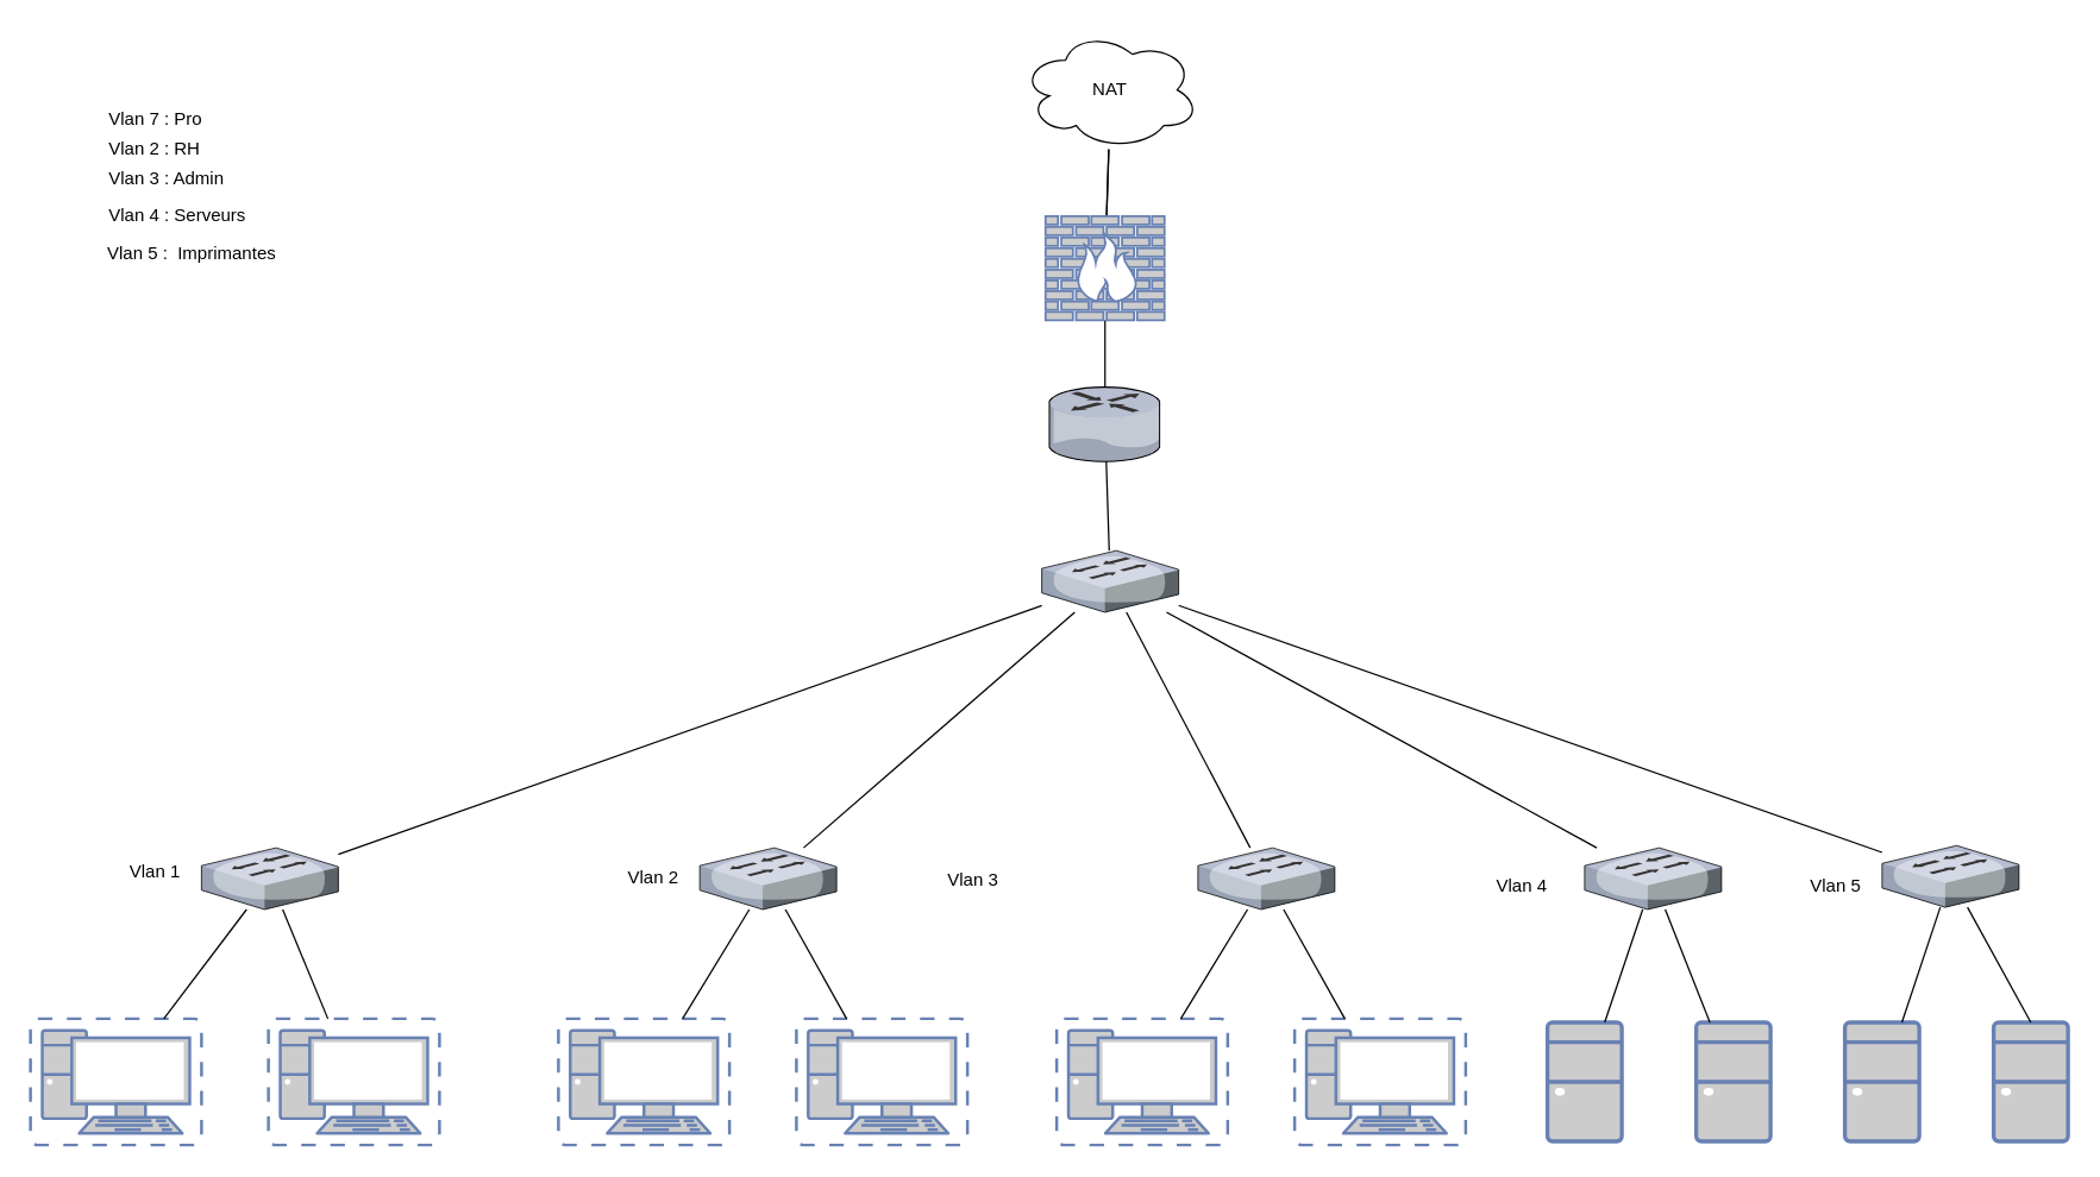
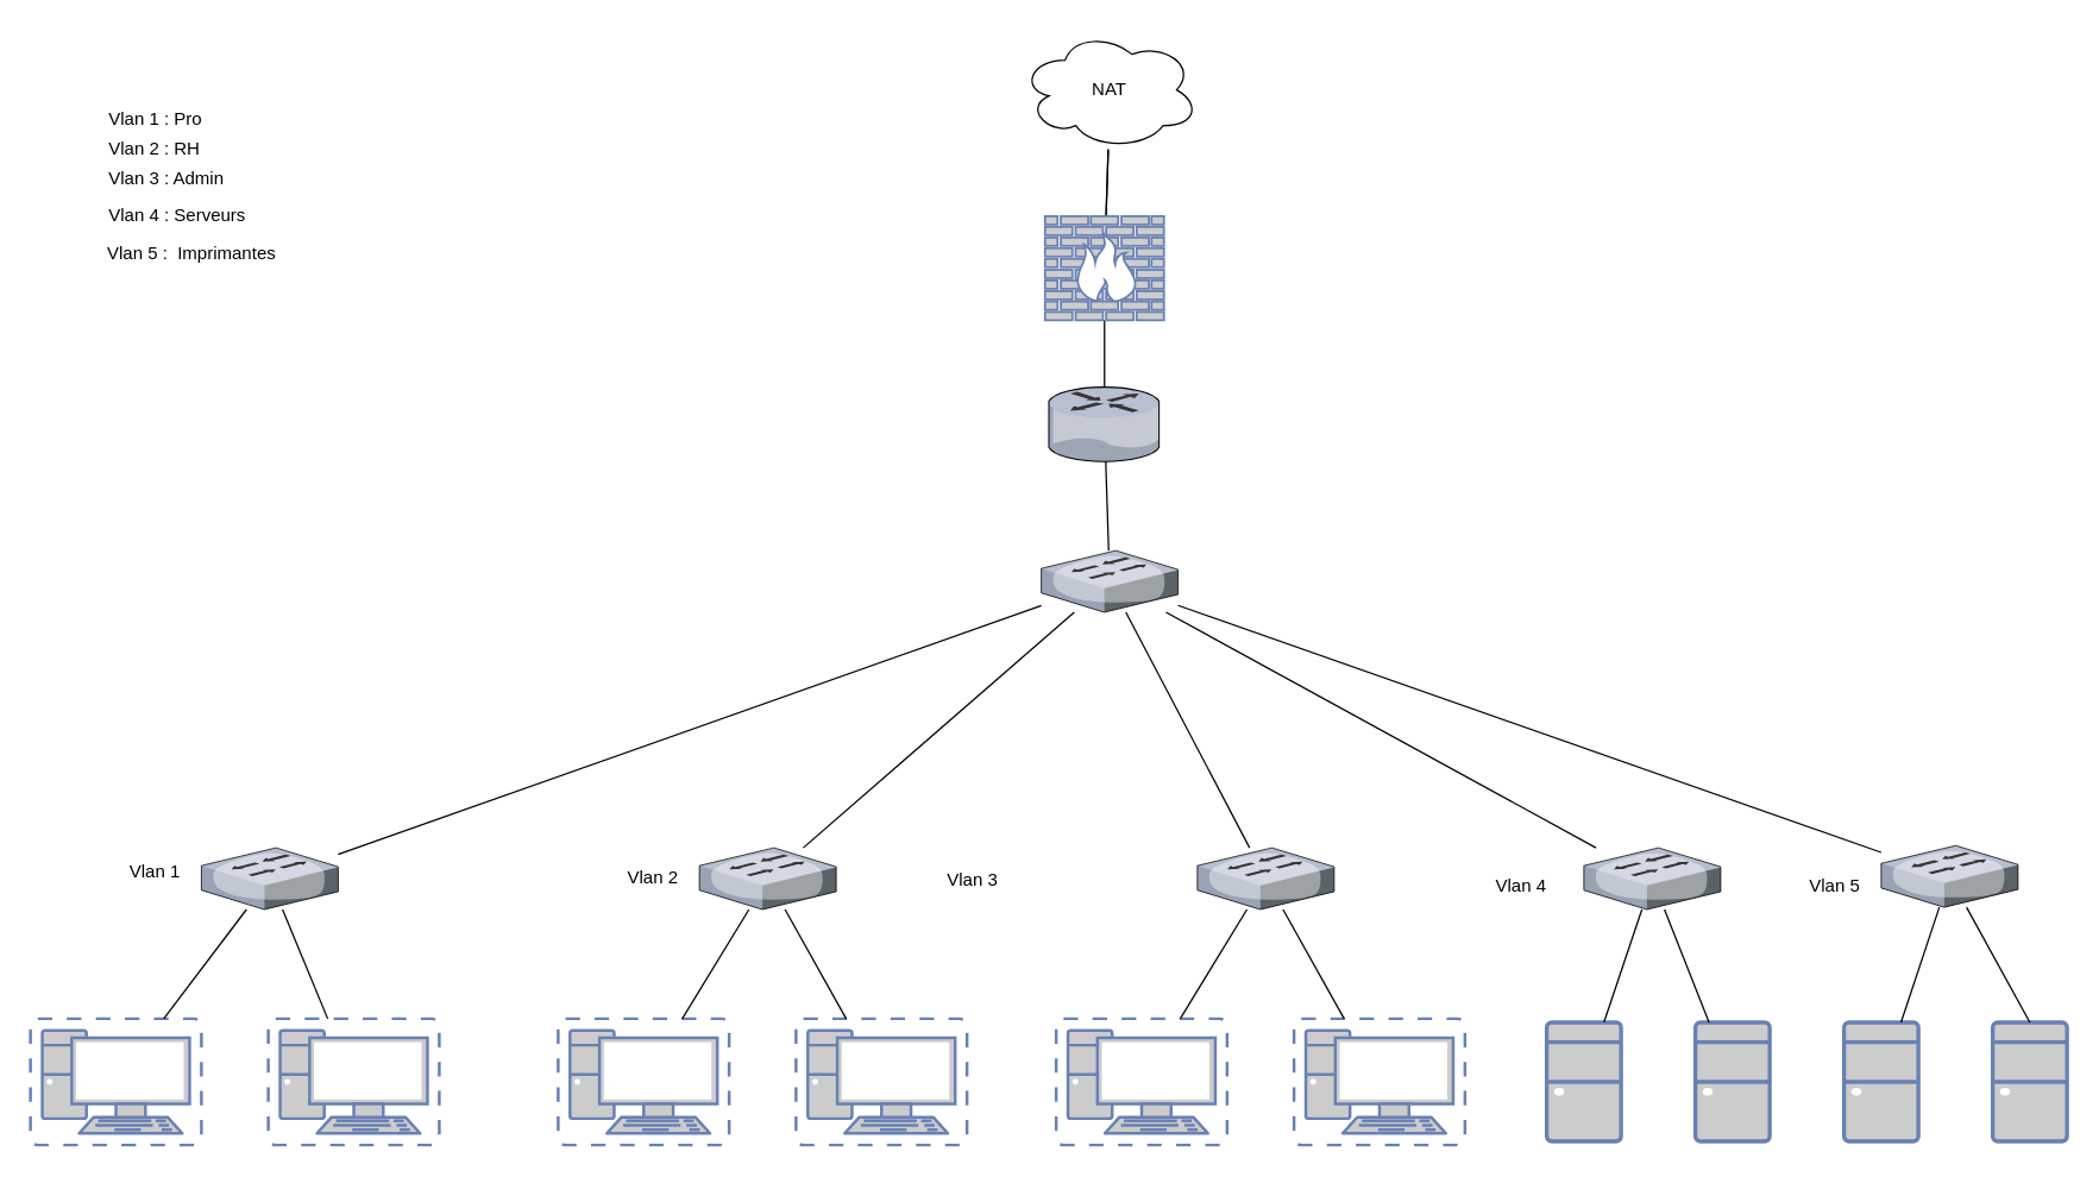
  <mxCell id="0" />
  <mxCell id="1" parent="0" />
  <mxCell id="2" value="" style="fontColor=#0066CC;verticalAlign=top;verticalLabelPosition=bottom;labelPosition=center;align=center;html=1;outlineConnect=0;fillColor=#CCCCCC;strokeColor=#6881B3;gradientColor=none;gradientDirection=north;strokeWidth=2;shape=mxgraph.networks.virtual_pc;" parent="1" vertex="1"><mxGeometry x="20" y="685" width="115" height="85" as="geometry" /></mxCell>
  <mxCell id="3" value="" style="fontColor=#0066CC;verticalAlign=top;verticalLabelPosition=bottom;labelPosition=center;align=center;html=1;outlineConnect=0;fillColor=#CCCCCC;strokeColor=#6881B3;gradientColor=none;gradientDirection=north;strokeWidth=2;shape=mxgraph.networks.virtual_pc;" parent="1" vertex="1"><mxGeometry x="180" y="685" width="115" height="85" as="geometry" /></mxCell>
  <mxCell id="4" value="" style="fontColor=#0066CC;verticalAlign=top;verticalLabelPosition=bottom;labelPosition=center;align=center;html=1;outlineConnect=0;fillColor=#CCCCCC;strokeColor=#6881B3;gradientColor=none;gradientDirection=north;strokeWidth=2;shape=mxgraph.networks.virtual_pc;" parent="1" vertex="1"><mxGeometry x="375" y="685" width="115" height="85" as="geometry" /></mxCell>
  <mxCell id="5" value="" style="fontColor=#0066CC;verticalAlign=top;verticalLabelPosition=bottom;labelPosition=center;align=center;html=1;outlineConnect=0;fillColor=#CCCCCC;strokeColor=#6881B3;gradientColor=none;gradientDirection=north;strokeWidth=2;shape=mxgraph.networks.virtual_pc;" parent="1" vertex="1"><mxGeometry x="535" y="685" width="115" height="85" as="geometry" /></mxCell>
  <mxCell id="6" value="" style="fontColor=#0066CC;verticalAlign=top;verticalLabelPosition=bottom;labelPosition=center;align=center;html=1;outlineConnect=0;fillColor=#CCCCCC;strokeColor=#6881B3;gradientColor=none;gradientDirection=north;strokeWidth=2;shape=mxgraph.networks.virtual_pc;" parent="1" vertex="1"><mxGeometry x="710" y="685" width="115" height="85" as="geometry" /></mxCell>
  <mxCell id="7" value="" style="fontColor=#0066CC;verticalAlign=top;verticalLabelPosition=bottom;labelPosition=center;align=center;html=1;outlineConnect=0;fillColor=#CCCCCC;strokeColor=#6881B3;gradientColor=none;gradientDirection=north;strokeWidth=2;shape=mxgraph.networks.virtual_pc;" parent="1" vertex="1"><mxGeometry x="870" y="685" width="115" height="85" as="geometry" /></mxCell>
  <mxCell id="8" value="" style="fontColor=#0066CC;verticalAlign=top;verticalLabelPosition=bottom;labelPosition=center;align=center;html=1;outlineConnect=0;fillColor=#CCCCCC;strokeColor=#6881B3;gradientColor=none;gradientDirection=north;strokeWidth=2;shape=mxgraph.networks.desktop_pc;" parent="1" vertex="1"><mxGeometry x="1040" y="687.5" width="50" height="80" as="geometry" /></mxCell>
  <mxCell id="9" value="" style="fontColor=#0066CC;verticalAlign=top;verticalLabelPosition=bottom;labelPosition=center;align=center;html=1;outlineConnect=0;fillColor=#CCCCCC;strokeColor=#6881B3;gradientColor=none;gradientDirection=north;strokeWidth=2;shape=mxgraph.networks.desktop_pc;" parent="1" vertex="1"><mxGeometry x="1140" y="687.5" width="50" height="80" as="geometry" /></mxCell>
  <mxCell id="10" value="" style="fontColor=#0066CC;verticalAlign=top;verticalLabelPosition=bottom;labelPosition=center;align=center;html=1;outlineConnect=0;fillColor=#CCCCCC;strokeColor=#6881B3;gradientColor=none;gradientDirection=north;strokeWidth=2;shape=mxgraph.networks.desktop_pc;" parent="1" vertex="1"><mxGeometry x="1240" y="687.5" width="50" height="80" as="geometry" /></mxCell>
  <mxCell id="11" value="" style="fontColor=#0066CC;verticalAlign=top;verticalLabelPosition=bottom;labelPosition=center;align=center;html=1;outlineConnect=0;fillColor=#CCCCCC;strokeColor=#6881B3;gradientColor=none;gradientDirection=north;strokeWidth=2;shape=mxgraph.networks.desktop_pc;" parent="1" vertex="1"><mxGeometry x="1340" y="687.5" width="50" height="80" as="geometry" /></mxCell>
  <mxCell id="12" value="" style="verticalLabelPosition=bottom;aspect=fixed;html=1;verticalAlign=top;strokeColor=none;align=center;outlineConnect=0;shape=mxgraph.citrix.switch;" parent="1" vertex="1"><mxGeometry x="135" y="570" width="92" height="41.5" as="geometry" /></mxCell>
  <mxCell id="13" value="" style="verticalLabelPosition=bottom;aspect=fixed;html=1;verticalAlign=top;strokeColor=none;align=center;outlineConnect=0;shape=mxgraph.citrix.switch;" parent="1" vertex="1"><mxGeometry x="470" y="570" width="92" height="41.5" as="geometry" /></mxCell>
  <mxCell id="14" value="" style="verticalLabelPosition=bottom;aspect=fixed;html=1;verticalAlign=top;strokeColor=none;align=center;outlineConnect=0;shape=mxgraph.citrix.switch;" parent="1" vertex="1"><mxGeometry x="805" y="570" width="92" height="41.5" as="geometry" /></mxCell>
  <mxCell id="15" value="" style="verticalLabelPosition=bottom;aspect=fixed;html=1;verticalAlign=top;strokeColor=none;align=center;outlineConnect=0;shape=mxgraph.citrix.switch;" parent="1" vertex="1"><mxGeometry x="1065" y="570" width="92" height="41.5" as="geometry" /></mxCell>
  <mxCell id="16" value="" style="verticalLabelPosition=bottom;aspect=fixed;html=1;verticalAlign=top;strokeColor=none;align=center;outlineConnect=0;shape=mxgraph.citrix.switch;" parent="1" vertex="1"><mxGeometry x="1265" y="568.5" width="92" height="41.5" as="geometry" /></mxCell>
  <mxCell id="17" value="" style="verticalLabelPosition=bottom;aspect=fixed;html=1;verticalAlign=top;strokeColor=none;align=center;outlineConnect=0;shape=mxgraph.citrix.switch;" parent="1" vertex="1"><mxGeometry x="700" y="370" width="92" height="41.5" as="geometry" /></mxCell>
  <mxCell id="18" value="" style="verticalLabelPosition=bottom;aspect=fixed;html=1;verticalAlign=top;strokeColor=none;align=center;outlineConnect=0;shape=mxgraph.citrix.router;" parent="1" vertex="1"><mxGeometry x="705" y="260" width="75" height="50" as="geometry" /></mxCell>
  <mxCell id="19" value="NAT" style="ellipse;shape=cloud;whiteSpace=wrap;html=1;" parent="1" vertex="1"><mxGeometry x="686" y="20" width="120" height="80" as="geometry" /></mxCell>
  <mxCell id="20" value="" style="endArrow=none;html=1;" parent="1" source="12" target="2" edge="1"><mxGeometry width="50" height="50" relative="1" as="geometry"><mxPoint x="20" y="840" as="sourcePoint" /><mxPoint x="70" y="790" as="targetPoint" /></mxGeometry></mxCell>
  <mxCell id="21" value="" style="endArrow=none;html=1;" parent="1" source="12" target="3" edge="1"><mxGeometry width="50" height="50" relative="1" as="geometry"><mxPoint x="175.295" y="621.5" as="sourcePoint" /><mxPoint x="119.666" y="695" as="targetPoint" /></mxGeometry></mxCell>
  <mxCell id="22" value="" style="endArrow=none;html=1;" parent="1" source="13" target="4" edge="1"><mxGeometry width="50" height="50" relative="1" as="geometry"><mxPoint x="185.295" y="631.5" as="sourcePoint" /><mxPoint x="129.666" y="705" as="targetPoint" /></mxGeometry></mxCell>
  <mxCell id="23" value="" style="endArrow=none;html=1;" parent="1" source="13" target="5" edge="1"><mxGeometry width="50" height="50" relative="1" as="geometry"><mxPoint x="513.33" y="621.5" as="sourcePoint" /><mxPoint x="468.451" y="695" as="targetPoint" /></mxGeometry></mxCell>
  <mxCell id="24" value="" style="endArrow=none;html=1;" parent="1" source="14" target="6" edge="1"><mxGeometry width="50" height="50" relative="1" as="geometry"><mxPoint x="537.608" y="621.5" as="sourcePoint" /><mxPoint x="578.725" y="695" as="targetPoint" /></mxGeometry></mxCell>
  <mxCell id="25" value="" style="endArrow=none;html=1;" parent="1" source="14" target="7" edge="1"><mxGeometry width="50" height="50" relative="1" as="geometry"><mxPoint x="848.33" y="621.5" as="sourcePoint" /><mxPoint x="803.451" y="695" as="targetPoint" /></mxGeometry></mxCell>
  <mxCell id="26" value="" style="endArrow=none;html=1;" parent="1" source="15" target="8" edge="1"><mxGeometry width="50" height="50" relative="1" as="geometry"><mxPoint x="872.608" y="621.5" as="sourcePoint" /><mxPoint x="913.725" y="695" as="targetPoint" /></mxGeometry></mxCell>
  <mxCell id="27" value="" style="endArrow=none;html=1;" parent="1" source="15" target="9" edge="1"><mxGeometry width="50" height="50" relative="1" as="geometry"><mxPoint x="1114.02" y="621.5" as="sourcePoint" /><mxPoint x="1088.455" y="697.5" as="targetPoint" /></mxGeometry></mxCell>
  <mxCell id="28" value="" style="endArrow=none;html=1;" parent="1" source="16" target="10" edge="1"><mxGeometry width="50" height="50" relative="1" as="geometry"><mxPoint x="1129.194" y="621.5" as="sourcePoint" /><mxPoint x="1159.205" y="697.5" as="targetPoint" /></mxGeometry></mxCell>
  <mxCell id="29" value="" style="endArrow=none;html=1;entryX=0.5;entryY=0;entryDx=0;entryDy=0;entryPerimeter=0;" parent="1" source="16" target="11" edge="1"><mxGeometry width="50" height="50" relative="1" as="geometry"><mxPoint x="1314.096" y="620" as="sourcePoint" /><mxPoint x="1288.309" y="697.5" as="targetPoint" /></mxGeometry></mxCell>
  <mxCell id="30" value="" style="endArrow=none;html=1;" parent="1" source="17" target="16" edge="1"><mxGeometry width="50" height="50" relative="1" as="geometry"><mxPoint x="1324.096" y="630" as="sourcePoint" /><mxPoint x="1298.309" y="707.5" as="targetPoint" /></mxGeometry></mxCell>
  <mxCell id="31" value="" style="endArrow=none;html=1;" parent="1" source="17" target="15" edge="1"><mxGeometry width="50" height="50" relative="1" as="geometry"><mxPoint x="1035.145" y="451.5" as="sourcePoint" /><mxPoint x="1280.855" y="578.5" as="targetPoint" /></mxGeometry></mxCell>
  <mxCell id="32" value="" style="endArrow=none;html=1;" parent="1" source="17" target="14" edge="1"><mxGeometry width="50" height="50" relative="1" as="geometry"><mxPoint x="1010.379" y="451.5" as="sourcePoint" /><mxPoint x="1105.621" y="580" as="targetPoint" /></mxGeometry></mxCell>
  <mxCell id="33" value="" style="endArrow=none;html=1;" parent="1" source="17" target="13" edge="1"><mxGeometry width="50" height="50" relative="1" as="geometry"><mxPoint x="978.644" y="451.5" as="sourcePoint" /><mxPoint x="877.356" y="580" as="targetPoint" /></mxGeometry></mxCell>
  <mxCell id="34" value="" style="endArrow=none;html=1;" parent="1" source="17" target="12" edge="1"><mxGeometry width="50" height="50" relative="1" as="geometry"><mxPoint x="949" y="447.424" as="sourcePoint" /><mxPoint x="572" y="584.076" as="targetPoint" /></mxGeometry></mxCell>
  <mxCell id="35" value="" style="endArrow=none;html=1;" parent="1" source="18" target="17" edge="1"><mxGeometry width="50" height="50" relative="1" as="geometry"><mxPoint x="574" y="342.831" as="sourcePoint" /><mxPoint x="949" y="421.144" as="targetPoint" /></mxGeometry></mxCell>
  <mxCell id="36" value="" style="endArrow=none;html=1;" parent="1" source="48" target="19" edge="1"><mxGeometry width="50" height="50" relative="1" as="geometry"><mxPoint x="989" y="320" as="sourcePoint" /><mxPoint x="978.944" y="215" as="targetPoint" /></mxGeometry></mxCell>
  <mxCell id="37" value="" style="endArrow=none;html=1;" parent="1" source="19" target="48" edge="1"><mxGeometry width="50" height="50" relative="1" as="geometry"><mxPoint x="779.79" y="39.939" as="sourcePoint" /><mxPoint x="946.236" y="165" as="targetPoint" /></mxGeometry></mxCell>
  <mxCell id="38" value="Vlan 1" style="text;html=1;resizable=0;points=[];autosize=1;align=left;verticalAlign=top;spacingTop=-4;" vertex="1" parent="1"><mxGeometry x="85" y="576" width="50" height="20" as="geometry" /></mxCell>
  <mxCell id="39" value="Vlan 2&lt;br&gt;&lt;br&gt;" style="text;html=1;resizable=0;points=[];autosize=1;align=left;verticalAlign=top;spacingTop=-4;" vertex="1" parent="1"><mxGeometry x="420" y="579.5" width="50" height="30" as="geometry" /></mxCell>
  <mxCell id="40" value="Vlan 3&lt;br&gt;" style="text;html=1;resizable=0;points=[];autosize=1;align=left;verticalAlign=top;spacingTop=-4;" vertex="1" parent="1"><mxGeometry x="635" y="581.5" width="50" height="20" as="geometry" /></mxCell>
  <mxCell id="41" value="Vlan 4&lt;br&gt;" style="text;html=1;resizable=0;points=[];autosize=1;align=left;verticalAlign=top;spacingTop=-4;" vertex="1" parent="1"><mxGeometry x="1004" y="586" width="50" height="20" as="geometry" /></mxCell>
  <mxCell id="42" value="Vlan 5&lt;br&gt;" style="text;html=1;resizable=0;points=[];autosize=1;align=left;verticalAlign=top;spacingTop=-4;" vertex="1" parent="1"><mxGeometry x="1215" y="586" width="50" height="20" as="geometry" /></mxCell>
- <mxCell id="43" value="Vlan 7 : Pro&lt;br&gt;&lt;br&gt;" style="text;html=1;resizable=0;points=[];autosize=1;align=left;verticalAlign=top;spacingTop=-4;" vertex="1" parent="1"><mxGeometry x="71" y="70" width="80" height="30" as="geometry" /></mxCell>
+ <mxCell id="43" value="Vlan 1 : Pro&lt;br&gt;&lt;br&gt;" style="text;html=1;resizable=0;points=[];autosize=1;align=left;verticalAlign=top;spacingTop=-4;" vertex="1" parent="1"><mxGeometry x="71" y="70" width="80" height="30" as="geometry" /></mxCell>
  <mxCell id="44" value="Vlan 2 : RH&lt;br&gt;&lt;br&gt;" style="text;html=1;resizable=0;points=[];autosize=1;align=left;verticalAlign=top;spacingTop=-4;" vertex="1" parent="1"><mxGeometry x="71" y="90" width="80" height="30" as="geometry" /></mxCell>
  <mxCell id="45" value="Vlan 3 : Admin&lt;br&gt;&lt;br&gt;" style="text;html=1;resizable=0;points=[];autosize=1;align=left;verticalAlign=top;spacingTop=-4;" vertex="1" parent="1"><mxGeometry x="71" y="110" width="90" height="30" as="geometry" /></mxCell>
  <mxCell id="46" value="Vlan 4 : Serveurs&lt;br&gt;&lt;br&gt;" style="text;html=1;resizable=0;points=[];autosize=1;align=left;verticalAlign=top;spacingTop=-4;" vertex="1" parent="1"><mxGeometry x="71" y="135" width="110" height="30" as="geometry" /></mxCell>
  <mxCell id="47" value="Vlan 5 :&amp;nbsp; Imprimantes&lt;br&gt;&lt;br&gt;" style="text;html=1;resizable=0;points=[];autosize=1;align=left;verticalAlign=top;spacingTop=-4;" vertex="1" parent="1"><mxGeometry x="70" y="160" width="130" height="30" as="geometry" /></mxCell>
  <mxCell id="48" value="" style="fontColor=#0066CC;verticalAlign=top;verticalLabelPosition=bottom;labelPosition=center;align=center;html=1;outlineConnect=0;fillColor=#CCCCCC;strokeColor=#6881B3;gradientColor=none;gradientDirection=north;strokeWidth=2;shape=mxgraph.networks.firewall;" parent="1" vertex="1"><mxGeometry x="702.5" y="145" width="80" height="70" as="geometry" /></mxCell>
  <mxCell id="49" value="" style="endArrow=none;html=1;" edge="1" parent="1" source="18" target="48"><mxGeometry width="50" height="50" relative="1" as="geometry"><mxPoint x="742.21" y="260" as="sourcePoint" /><mxPoint x="740.356" y="99.999" as="targetPoint" /></mxGeometry></mxCell>
